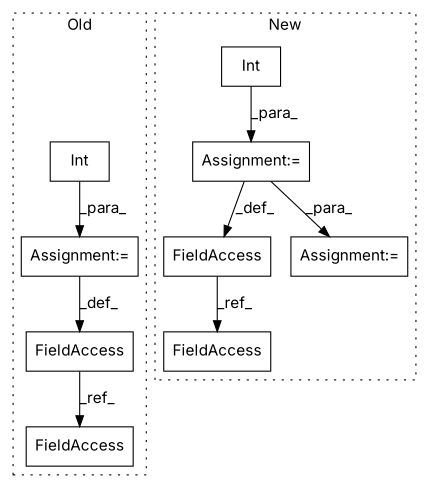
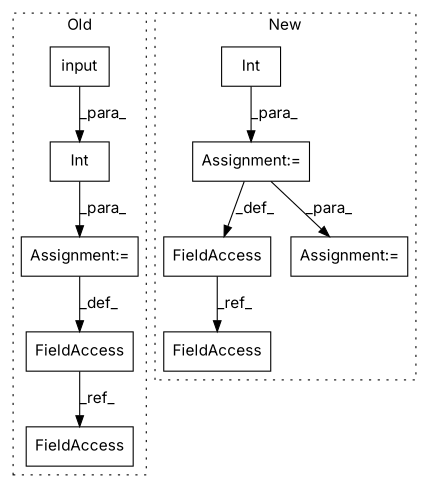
  digraph {
    fontname=Inter
    node [a=22 l=1 shape=box fontname=Inter]
    edge [fontname=Inter]
+   n1 [a=32 l="6,1" label=input s="800,854"]
    n2 [a=7 label="Assignment:=" s=795]
    n3 [a=32 l="4,1" label=Int s="796,855"]
    n4 [l=4 label=FieldAccess s=791]
    n5 [l=4 label=FieldAccess s=883]
    n6 [a=32 l="4,1" label=Int s="1241,1257"]
    n7 [a=7 label="Assignment:=" s=1240]
    n8 [l=6 label=FieldAccess s=1234]
    n9 [l=6 label=FieldAccess s=1384]
    n10 [a=7 label="Assignment:=" s=1272]
    subgraph cluster_1 {
      label=Old
      style=dotted
+     n1
      n2
      n3
      n4
      n5
    }
    subgraph cluster_2 {
      label=New
      style=dotted
      n6
      n7
      n8
      n9
      n10
    }
+   n1 -> n3 [label=_para_]
    n2 -> n4 [label=_def_]
    n3 -> n2 [label=_para_]
    n4 -> n5 [label=_ref_]
    n6 -> n7 [label=_para_]
    n7 -> n8 [label=_def_]
    n7 -> n10 [label=_para_]
    n8 -> n9 [label=_ref_]
  }
